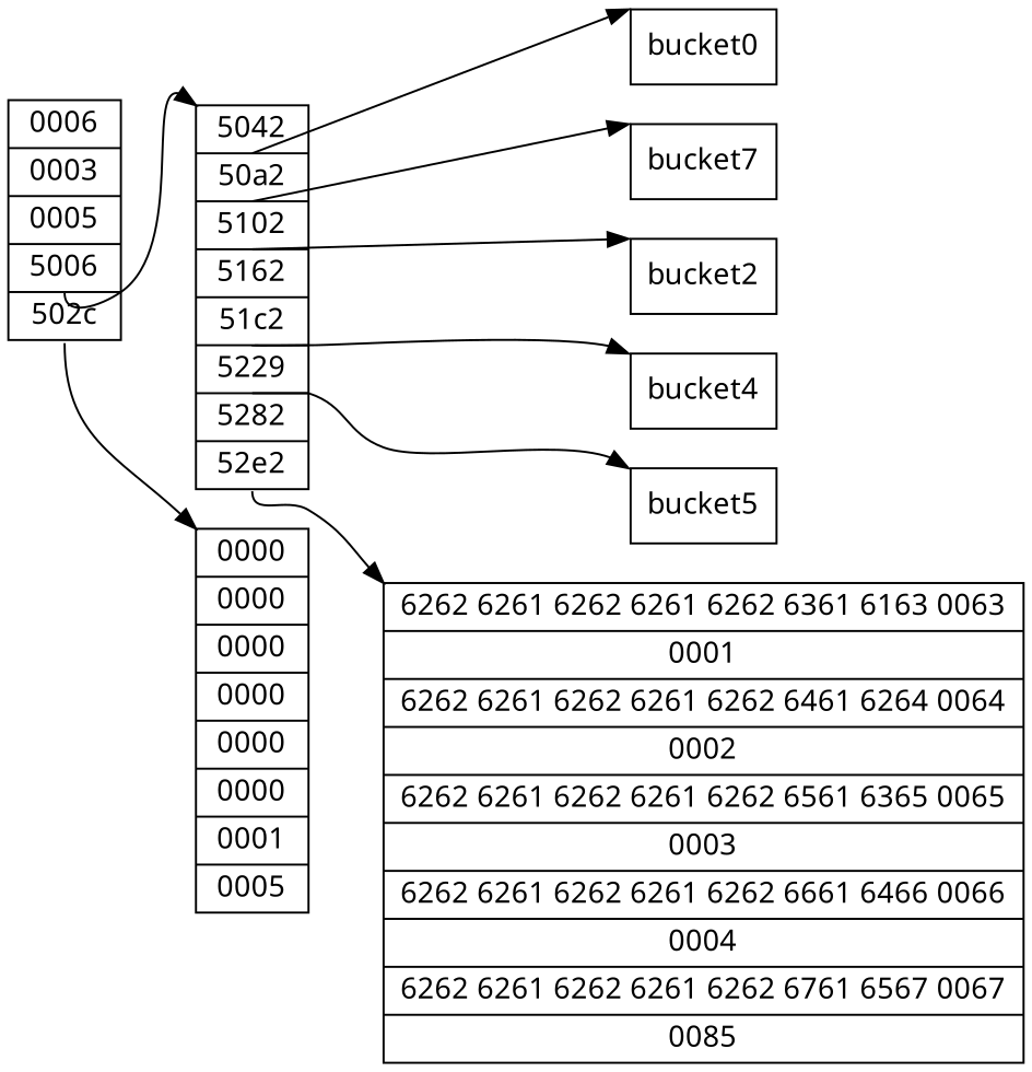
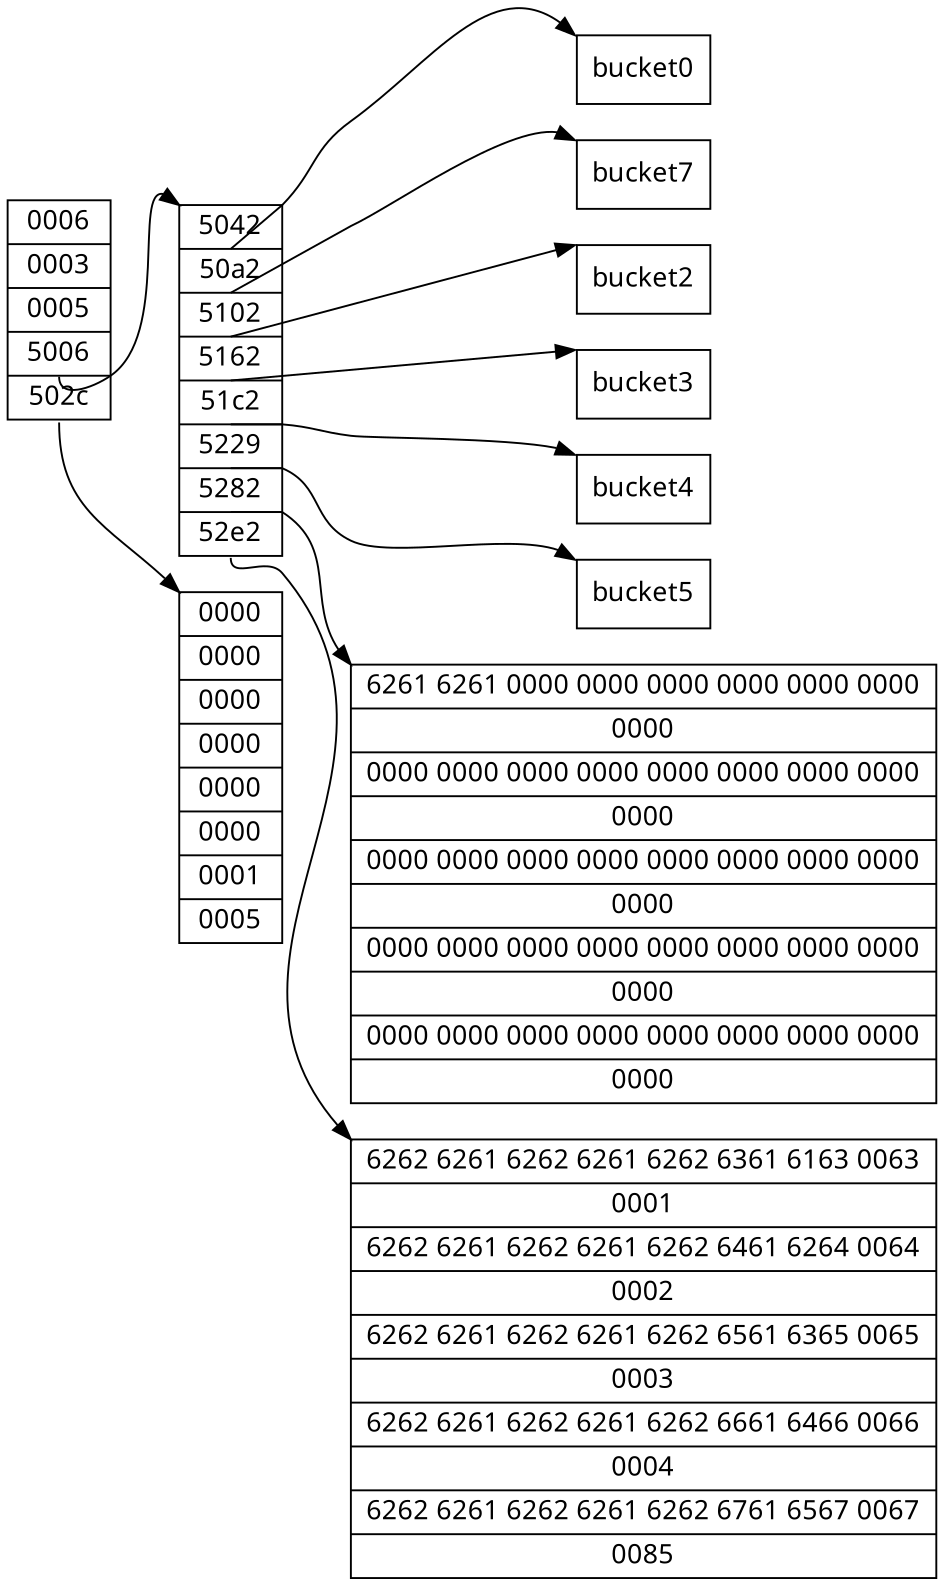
  digraph {
    rankdir=LR
    node [fontname=fixed shape=record]
    edge [headport=nw]
    n1 [label="0006|0003|0005|<buckets>5006|<counts>502c"]
    n2 [label="<0>5042|<1>50a2|<2>5102|<3>5162|<4>51c2|<5>5229|<6>5282|<7>52e2"]
    n3 [label="0000|0000|0000|0000|0000|0000|0001|0005"]
    bucket0
    n5 [label=bucket7]
    bucket2
+   bucket3
    bucket4
    bucket5
+   n10 [label="6261 6261 0000 0000 0000 0000 0000 0000|0000|0000 0000 0000 0000 0000 0000 0000 0000|0000|0000 0000 0000 0000 0000 0000 0000 0000|0000|0000 0000 0000 0000 0000 0000 0000 0000|0000|0000 0000 0000 0000 0000 0000 0000 0000|0000"]
    n11 [label="6262 6261 6262 6261 6262 6361 6163 0063|0001|6262 6261 6262 6261 6262 6461 6264 0064|0002|6262 6261 6262 6261 6262 6561 6365 0065|0003|6262 6261 6262 6261 6262 6661 6466 0066|0004|6262 6261 6262 6261 6262 6761 6567 0067|0085"]
    n1 -> n2 [tailport="buckets:s"]
    n1 -> n3 [tailport="counts:s"]
    n2 -> bucket0 [tailport="0:s"]
    n2 -> n5 [tailport="1:s"]
    n2 -> bucket2 [tailport="2:s"]
+   n2 -> bucket3 [tailport="3:s"]
    n2 -> bucket4 [tailport="4:s"]
    n2 -> bucket5 [tailport="5:s"]
+   n2 -> n10 [tailport="6:s"]
    n2 -> n11 [tailport="7:s"]
  }
